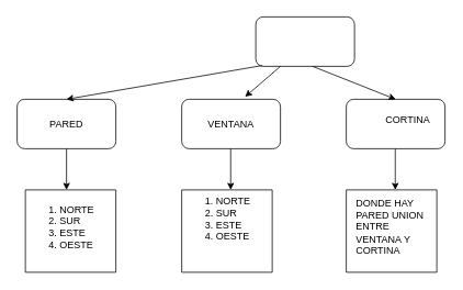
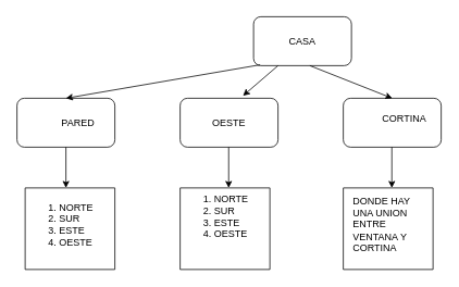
  <mxCell id="0" />
  <mxCell id="1" parent="0" />
  <mxCell id="2" value="" style="rounded=1;whiteSpace=wrap;html=1;" vertex="1" parent="1"><mxGeometry x="310" y="20" width="120" height="60" as="geometry" /></mxCell>
+ <mxCell id="3" value="CASA" style="text;html=1;strokeColor=none;fillColor=none;align=center;verticalAlign=middle;whiteSpace=wrap;rounded=0;" vertex="1" parent="1"><mxGeometry x="340" y="35" width="60" height="30" as="geometry" /></mxCell>
  <mxCell id="4" value="" style="rounded=1;whiteSpace=wrap;html=1;" vertex="1" parent="1"><mxGeometry x="20" y="120" width="120" height="60" as="geometry" /></mxCell>
  <mxCell id="5" value="" style="rounded=1;whiteSpace=wrap;html=1;" vertex="1" parent="1"><mxGeometry x="220" y="120" width="120" height="60" as="geometry" /></mxCell>
  <mxCell id="6" value="" style="rounded=1;whiteSpace=wrap;html=1;" vertex="1" parent="1"><mxGeometry x="420" y="120" width="120" height="60" as="geometry" /></mxCell>
  <mxCell id="7" value="" style="endArrow=classic;html=1;exitX=0.067;exitY=0.983;exitDx=0;exitDy=0;exitPerimeter=0;entryX=0.5;entryY=0;entryDx=0;entryDy=0;" edge="1" parent="1" source="2" target="4"><mxGeometry width="50" height="50" relative="1" as="geometry"><mxPoint x="160" y="160" as="sourcePoint" /><mxPoint x="210" y="110" as="targetPoint" /></mxGeometry></mxCell>
  <mxCell id="8" value="" style="endArrow=classic;html=1;exitX=0.25;exitY=1;exitDx=0;exitDy=0;entryX=0.642;entryY=-0.05;entryDx=0;entryDy=0;entryPerimeter=0;" edge="1" parent="1" source="2" target="5"><mxGeometry width="50" height="50" relative="1" as="geometry"><mxPoint x="330" y="140" as="sourcePoint" /><mxPoint x="380" y="90" as="targetPoint" /></mxGeometry></mxCell>
  <mxCell id="9" value="" style="endArrow=classic;html=1;exitX=0.575;exitY=1;exitDx=0;exitDy=0;exitPerimeter=0;entryX=0.5;entryY=0;entryDx=0;entryDy=0;" edge="1" parent="1" source="2" target="6"><mxGeometry width="50" height="50" relative="1" as="geometry"><mxPoint x="360" y="170" as="sourcePoint" /><mxPoint x="410" y="120" as="targetPoint" /></mxGeometry></mxCell>
- <mxCell id="10" value="PARED" style="text;html=1;strokeColor=none;fillColor=none;align=center;verticalAlign=middle;whiteSpace=wrap;rounded=0;" vertex="1" parent="1"><mxGeometry x="50" y="135" width="60" height="30" as="geometry" /></mxCell>
- <mxCell id="11" value="VENTANA" style="text;html=1;strokeColor=none;fillColor=none;align=center;verticalAlign=middle;whiteSpace=wrap;rounded=0;" vertex="1" parent="1"><mxGeometry x="250" y="135" width="60" height="30" as="geometry" /></mxCell>
+ <mxCell id="10" value="PARED" style="text;html=1;strokeColor=none;fillColor=none;align=center;verticalAlign=middle;whiteSpace=wrap;rounded=0;" vertex="1" parent="1"><mxGeometry x="65" y="135" width="60" height="30" as="geometry" /></mxCell>
+ <mxCell id="11" value="OESTE" style="text;html=1;strokeColor=none;fillColor=none;align=center;verticalAlign=middle;whiteSpace=wrap;rounded=0;" vertex="1" parent="1"><mxGeometry x="250" y="135" width="60" height="30" as="geometry" /></mxCell>
  <mxCell id="12" value="CORTINA" style="text;html=1;strokeColor=none;fillColor=none;align=center;verticalAlign=middle;whiteSpace=wrap;rounded=0;" vertex="1" parent="1"><mxGeometry x="465" y="130" width="60" height="30" as="geometry" /></mxCell>
  <mxCell id="13" value="" style="endArrow=classic;html=1;exitX=0.5;exitY=1;exitDx=0;exitDy=0;" edge="1" parent="1" source="4"><mxGeometry width="50" height="50" relative="1" as="geometry"><mxPoint x="50" y="270" as="sourcePoint" /><mxPoint x="80" y="230" as="targetPoint" /></mxGeometry></mxCell>
  <mxCell id="14" value="" style="swimlane;startSize=0;" vertex="1" parent="1"><mxGeometry x="30" y="230" width="110" height="100" as="geometry" /></mxCell>
  <mxCell id="15" value="&lt;ol&gt;&lt;li&gt;NORTE&lt;br&gt;&lt;/li&gt;&lt;li&gt;SUR&lt;/li&gt;&lt;li&gt;ESTE&lt;/li&gt;&lt;li&gt;OESTE&lt;/li&gt;&lt;/ol&gt;" style="text;strokeColor=none;fillColor=none;html=1;whiteSpace=wrap;verticalAlign=middle;overflow=hidden;" vertex="1" parent="14"><mxGeometry width="100" height="90" as="geometry" /></mxCell>
  <mxCell id="16" value="" style="swimlane;startSize=0;" vertex="1" parent="1"><mxGeometry x="220" y="230" width="110" height="100" as="geometry" /></mxCell>
  <mxCell id="17" value="&lt;ol&gt;&lt;li&gt;NORTE&lt;br&gt;&lt;/li&gt;&lt;li&gt;SUR&lt;/li&gt;&lt;li&gt;ESTE&lt;/li&gt;&lt;li&gt;OESTE&lt;/li&gt;&lt;/ol&gt;" style="text;strokeColor=none;fillColor=none;html=1;whiteSpace=wrap;verticalAlign=middle;overflow=hidden;" vertex="1" parent="16"><mxGeometry y="-10" width="100" height="90" as="geometry" /></mxCell>
  <mxCell id="18" value="" style="endArrow=classic;html=1;exitX=0.5;exitY=1;exitDx=0;exitDy=0;" edge="1" parent="1"><mxGeometry width="50" height="50" relative="1" as="geometry"><mxPoint x="279.5" y="180" as="sourcePoint" /><mxPoint x="279.5" y="230" as="targetPoint" /></mxGeometry></mxCell>
  <mxCell id="19" value="" style="endArrow=classic;html=1;exitX=0.5;exitY=1;exitDx=0;exitDy=0;" edge="1" parent="1"><mxGeometry width="50" height="50" relative="1" as="geometry"><mxPoint x="479.5" y="180" as="sourcePoint" /><mxPoint x="479.5" y="230" as="targetPoint" /></mxGeometry></mxCell>
  <mxCell id="20" value="" style="swimlane;startSize=0;" vertex="1" parent="1"><mxGeometry x="420" y="230" width="110" height="100" as="geometry" /></mxCell>
- <mxCell id="21" value="DONDE HAY PARED UNION ENTRE VENTANA Y CORTINA" style="text;strokeColor=none;fillColor=none;html=1;whiteSpace=wrap;verticalAlign=middle;overflow=hidden;" vertex="1" parent="20"><mxGeometry x="10" width="100" height="90" as="geometry" /></mxCell>
+ <mxCell id="21" value="DONDE HAY UNA UNION ENTRE VENTANA Y CORTINA" style="text;strokeColor=none;fillColor=none;html=1;whiteSpace=wrap;verticalAlign=middle;overflow=hidden;" vertex="1" parent="20"><mxGeometry x="10" width="100" height="90" as="geometry" /></mxCell>
